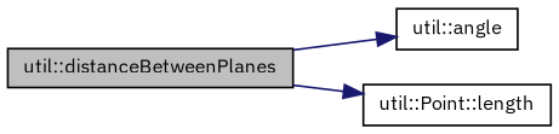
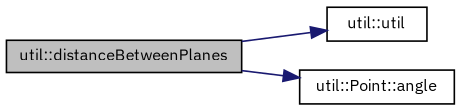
  digraph {
    fontname="IBM Plex Sans"
    rankdir=LR
    node [color=black fillcolor=white fontname="IBM Plex Sans" fontsize=10 shape=record style=filled]
    edge [color=midnightblue fontname="IBM Plex Sans" fontsize=10 labelfontname=Helvetica labelfontsize=10 style=solid]
    n1 [fillcolor=grey75 fontcolor=black height=0.2 label="util::distanceBetweenPlanes" width=0.4]
-   n2 [height=0.2 label="util::angle" width=0.4]
-   n3 [height=0.2 label="util::Point::length" width=0.4]
+   n2 [height=0.2 label="util::util" width=0.4]
+   n3 [height=0.2 label="util::Point::angle" width=0.4]
    n1 -> n2
    n1 -> n3
  }
